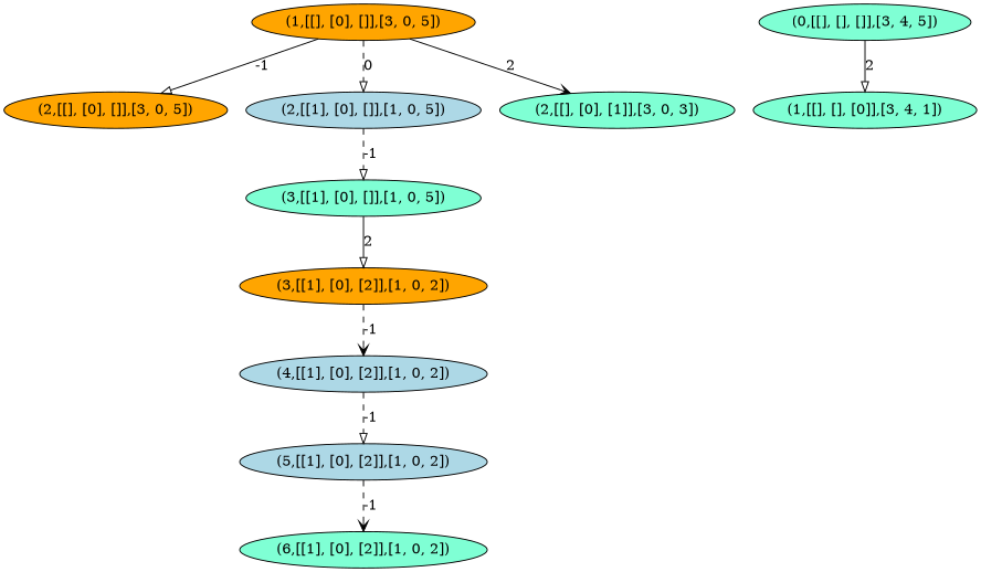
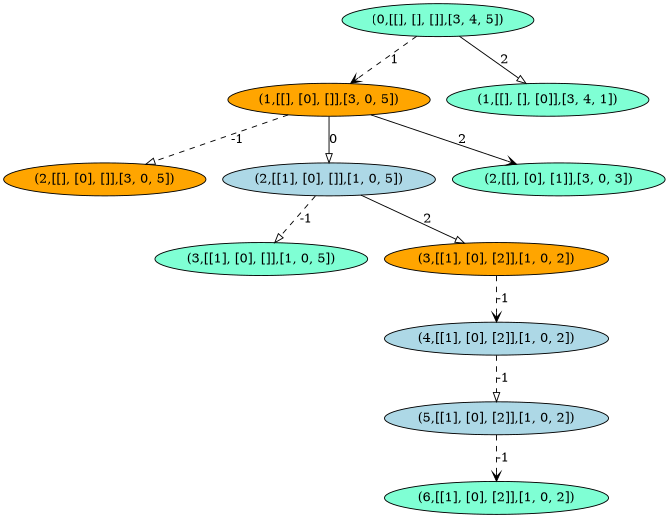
  strict digraph {
    node [fillcolor=aquamarine style=filled]
    edge [arrowhead=onormal style=dashed]
    n1 [fillcolor=orange label="(2,[[], [0], []],[3, 0, 5])"]
    n2 [fillcolor=orange label="(1,[[], [0], []],[3, 0, 5])"]
    n3 [fillcolor=lightblue label="(2,[[1], [0], []],[1, 0, 5])"]
    n4 [label="(2,[[], [0], [1]],[3, 0, 3])"]
    n5 [label="(3,[[1], [0], []],[1, 0, 5])"]
    n6 [fillcolor=orange label="(3,[[1], [0], [2]],[1, 0, 2])"]
    n7 [fillcolor=lightblue label="(4,[[1], [0], [2]],[1, 0, 2])"]
    n8 [label="(6,[[1], [0], [2]],[1, 0, 2])"]
    n9 [label="(0,[[], [], []],[3, 4, 5])"]
    n10 [label="(1,[[], [], [0]],[3, 4, 1])"]
    n11 [fillcolor=lightblue label="(5,[[1], [0], [2]],[1, 0, 2])"]
-   n2 -> n1 [label=-1 style=solid]
-   n2 -> n3 [label=0]
+   n2 -> n1 [label=-1]
+   n2 -> n3 [label=0 style=solid]
    n2 -> n4 [arrowhead=vee label=2 style=solid]
    n3 -> n5 [label=-1]
-   n5 -> n6 [label=2 style=solid]
+   n3 -> n6 [label=2 style=solid]
    n6 -> n7 [arrowhead=vee label=-1]
    n7 -> n11 [label=-1]
+   n9 -> n2 [arrowhead=vee label=1]
    n9 -> n10 [label=2 style=solid]
    n11 -> n8 [arrowhead=vee label=-1]
  }
